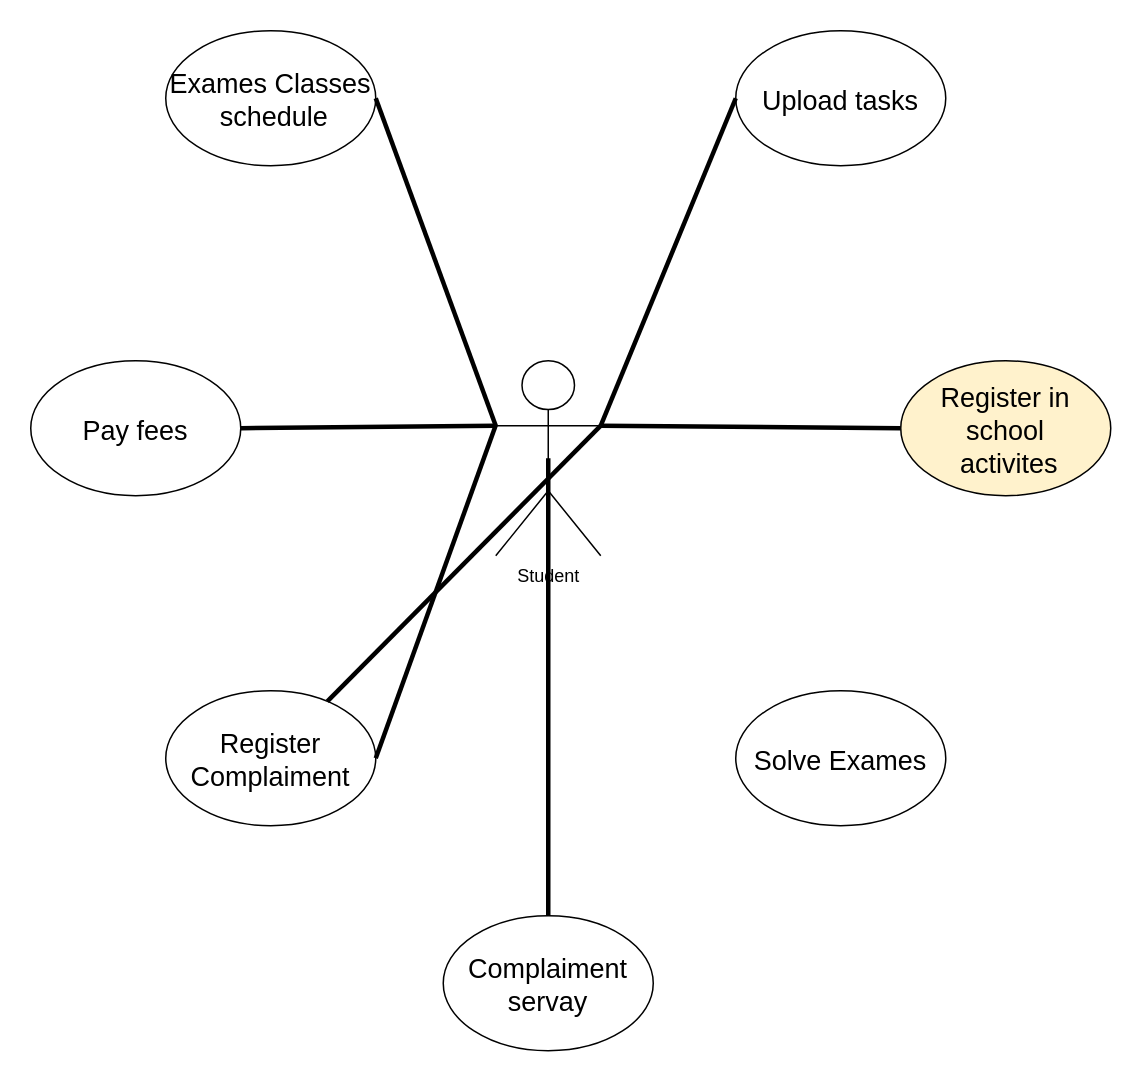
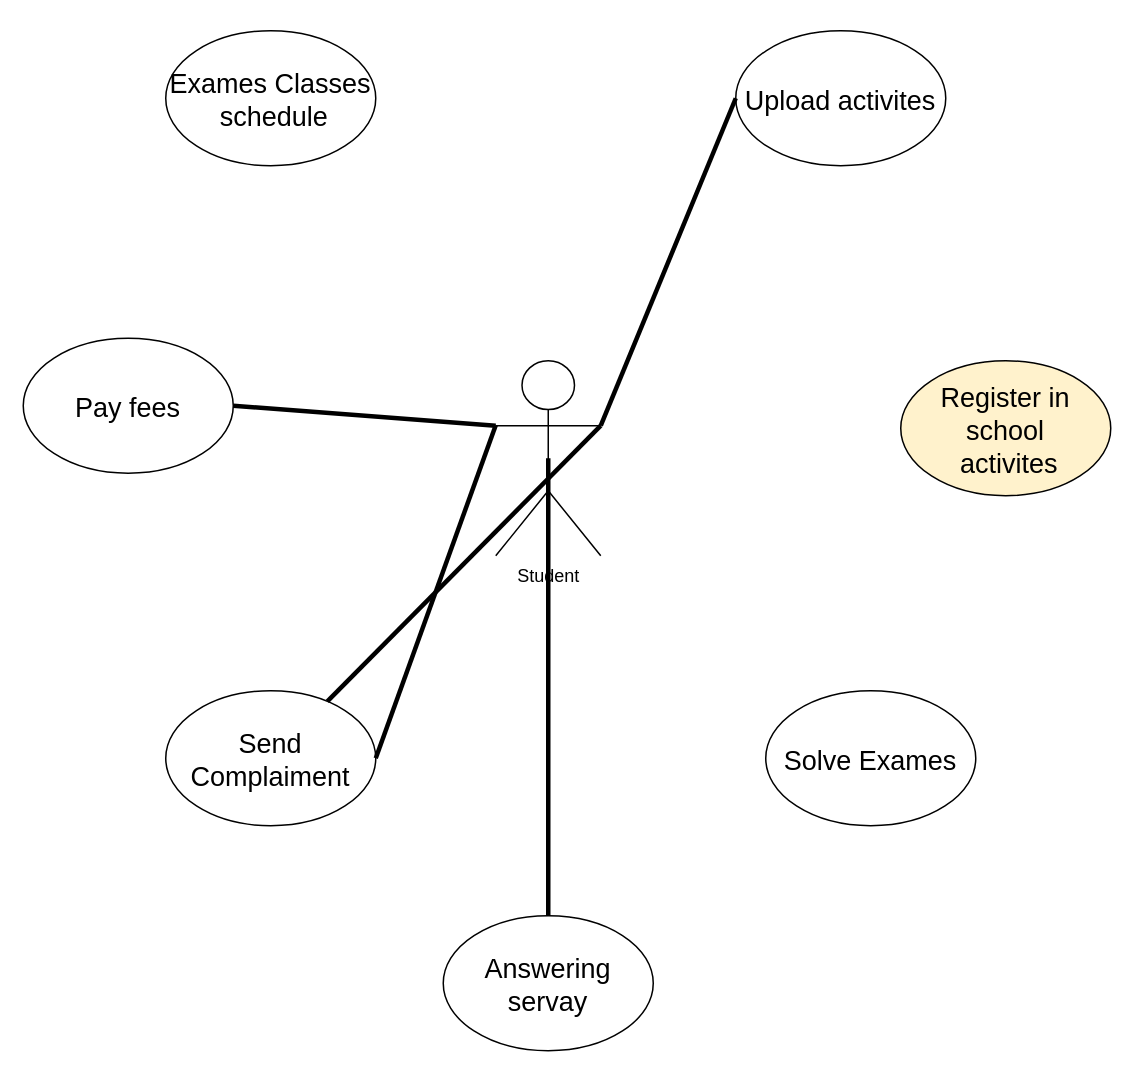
  <mxCell id="0" />
  <mxCell id="1" parent="0" />
  <mxCell id="2" value="Student&lt;br&gt;" style="shape=umlActor;verticalLabelPosition=bottom;verticalAlign=top;html=1;labelPadding=10;" parent="1" vertex="1"><mxGeometry x="330" y="240" width="70" height="130" as="geometry" /></mxCell>
  <mxCell id="3" value="Exames Classes&#10; schedule" style="ellipse;fontSize=18;" parent="1" vertex="1"><mxGeometry x="110" y="20" width="140" height="90" as="geometry" /></mxCell>
- <mxCell id="4" value="Upload tasks" style="ellipse;fontSize=18;" parent="1" vertex="1"><mxGeometry x="490" y="20" width="140" height="90" as="geometry" /></mxCell>
- <mxCell id="5" value="Pay fees" style="ellipse;fontSize=18;" parent="1" vertex="1"><mxGeometry x="20" y="240" width="140" height="90" as="geometry" /></mxCell>
+ <mxCell id="4" value="Upload activites" style="ellipse;fontSize=18;" parent="1" vertex="1"><mxGeometry x="490" y="20" width="140" height="90" as="geometry" /></mxCell>
+ <mxCell id="5" value="Pay fees" style="ellipse;fontSize=18;" parent="1" vertex="1"><mxGeometry x="15" y="225" width="140" height="90" as="geometry" /></mxCell>
  <mxCell id="6" value="Register in&#10;school&#10; activites" style="ellipse;fontSize=18;fillColor=#fff2cc;" parent="1" vertex="1"><mxGeometry x="600" y="240" width="140" height="90" as="geometry" /></mxCell>
- <mxCell id="7" value="Solve Exames" style="ellipse;fontSize=18;" parent="1" vertex="1"><mxGeometry x="490" y="460" width="140" height="90" as="geometry" /></mxCell>
- <mxCell id="8" value="Register &#10;Complaiment" style="ellipse;fontSize=18;" parent="1" vertex="1"><mxGeometry x="110" y="460" width="140" height="90" as="geometry" /></mxCell>
- <mxCell id="9" value="Complaiment&#10;servay" style="ellipse;fontSize=18;" parent="1" vertex="1"><mxGeometry x="295" y="610" width="140" height="90" as="geometry" /></mxCell>
- <mxCell id="10" value="" style="endArrow=none;startArrow=none;endFill=0;startFill=0;endSize=8;html=1;verticalAlign=bottom;labelBackgroundColor=none;strokeWidth=3;fontSize=18;exitX=0;exitY=0.333;exitDx=0;exitDy=0;exitPerimeter=0;entryX=1;entryY=0.5;entryDx=0;entryDy=0;" parent="1" source="2" target="3" edge="1"><mxGeometry width="160" relative="1" as="geometry"><mxPoint x="340" y="310" as="sourcePoint" /><mxPoint x="500" y="310" as="targetPoint" /></mxGeometry></mxCell>
+ <mxCell id="7" value="Solve Exames" style="ellipse;fontSize=18;" parent="1" vertex="1"><mxGeometry x="510" y="460" width="140" height="90" as="geometry" /></mxCell>
+ <mxCell id="8" value="Send &#10;Complaiment" style="ellipse;fontSize=18;" parent="1" vertex="1"><mxGeometry x="110" y="460" width="140" height="90" as="geometry" /></mxCell>
+ <mxCell id="9" value="Answering&#10;servay" style="ellipse;fontSize=18;" parent="1" vertex="1"><mxGeometry x="295" y="610" width="140" height="90" as="geometry" /></mxCell>
  <mxCell id="11" value="" style="endArrow=none;startArrow=none;endFill=0;startFill=0;endSize=8;html=1;verticalAlign=bottom;labelBackgroundColor=none;strokeWidth=3;fontSize=18;entryX=0;entryY=0.5;entryDx=0;entryDy=0;exitX=1;exitY=0.333;exitDx=0;exitDy=0;exitPerimeter=0;" parent="1" source="2" target="4" edge="1"><mxGeometry width="160" relative="1" as="geometry"><mxPoint x="160" y="310" as="sourcePoint" /><mxPoint x="500" y="-45" as="targetPoint" /></mxGeometry></mxCell>
  <mxCell id="12" value="" style="endArrow=none;startArrow=none;endFill=0;startFill=0;endSize=8;html=1;verticalAlign=bottom;labelBackgroundColor=none;strokeWidth=3;fontSize=18;exitX=0;exitY=0.333;exitDx=0;exitDy=0;exitPerimeter=0;entryX=1;entryY=0.5;entryDx=0;entryDy=0;" parent="1" source="2" target="5" edge="1"><mxGeometry width="160" relative="1" as="geometry"><mxPoint x="150" y="303.333" as="sourcePoint" /><mxPoint x="250" y="290" as="targetPoint" /></mxGeometry></mxCell>
- <mxCell id="13" value="" style="endArrow=none;startArrow=none;endFill=0;startFill=0;endSize=8;html=1;verticalAlign=bottom;labelBackgroundColor=none;strokeWidth=3;fontSize=18;exitX=1;exitY=0.333;exitDx=0;exitDy=0;exitPerimeter=0;entryX=0;entryY=0.5;entryDx=0;entryDy=0;" parent="1" source="2" target="6" edge="1"><mxGeometry width="160" relative="1" as="geometry"><mxPoint x="160" y="313.333" as="sourcePoint" /><mxPoint x="520" y="-25" as="targetPoint" /></mxGeometry></mxCell>
  <mxCell id="14" value="" style="endArrow=none;startArrow=none;endFill=0;startFill=0;endSize=8;html=1;verticalAlign=bottom;labelBackgroundColor=none;strokeWidth=3;fontSize=18;exitX=1;exitY=0.333;exitDx=0;exitDy=0;exitPerimeter=0;" parent="1" source="2" target="8" edge="1"><mxGeometry width="160" relative="1" as="geometry"><mxPoint x="170" y="323.333" as="sourcePoint" /><mxPoint x="530" y="-15" as="targetPoint" /></mxGeometry></mxCell>
  <mxCell id="15" value="" style="endArrow=none;startArrow=none;endFill=0;startFill=0;endSize=8;html=1;verticalAlign=bottom;labelBackgroundColor=none;strokeWidth=3;fontSize=18;entryX=1;entryY=0.5;entryDx=0;entryDy=0;" parent="1" target="8" edge="1"><mxGeometry width="160" relative="1" as="geometry"><mxPoint x="330" y="283" as="sourcePoint" /><mxPoint x="540" y="-5" as="targetPoint" /></mxGeometry></mxCell>
  <mxCell id="16" value="" style="endArrow=none;startArrow=none;endFill=0;startFill=0;endSize=8;html=1;verticalAlign=bottom;labelBackgroundColor=none;strokeWidth=3;fontSize=18;entryX=0.5;entryY=0;entryDx=0;entryDy=0;exitX=0.5;exitY=0.5;exitDx=0;exitDy=0;exitPerimeter=0;" parent="1" source="2" target="9" edge="1"><mxGeometry width="160" relative="1" as="geometry"><mxPoint x="190" y="343.333" as="sourcePoint" /><mxPoint x="550" y="5" as="targetPoint" /></mxGeometry></mxCell>
